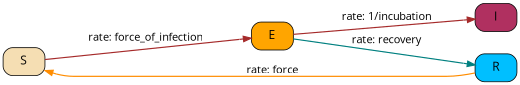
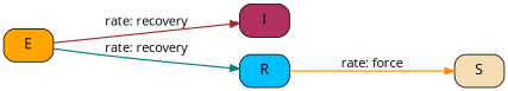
  digraph {
    fontname="Open Sans"
    rankdir=LR
    node [fontname="Open Sans" fontsize=16 shape=Mrecord style="filled,rounded"]
    edge [arrowhead=normalnone arrowtail=none color=brown dir=both fontname="Open Sans" minlen=3 penwidth=1.5 style=solid]
    n1 [fillcolor=wheat label=S]
    n2 [fillcolor=orange label=E]
    n3 [fillcolor=maroon label=I]
    n4 [fillcolor=deepskyblue label=R]
-   n1 -> n2 [label="rate: force_of_infection"]
-   n2 -> n3 [label="rate: 1/incubation" style=bold]
+   n2 -> n3 [label="rate: recovery" style=bold]
    n2 -> n4 [color=teal label="rate: recovery" style=bold]
    n4 -> n1 [color=darkorange label="rate: force"]
  }
